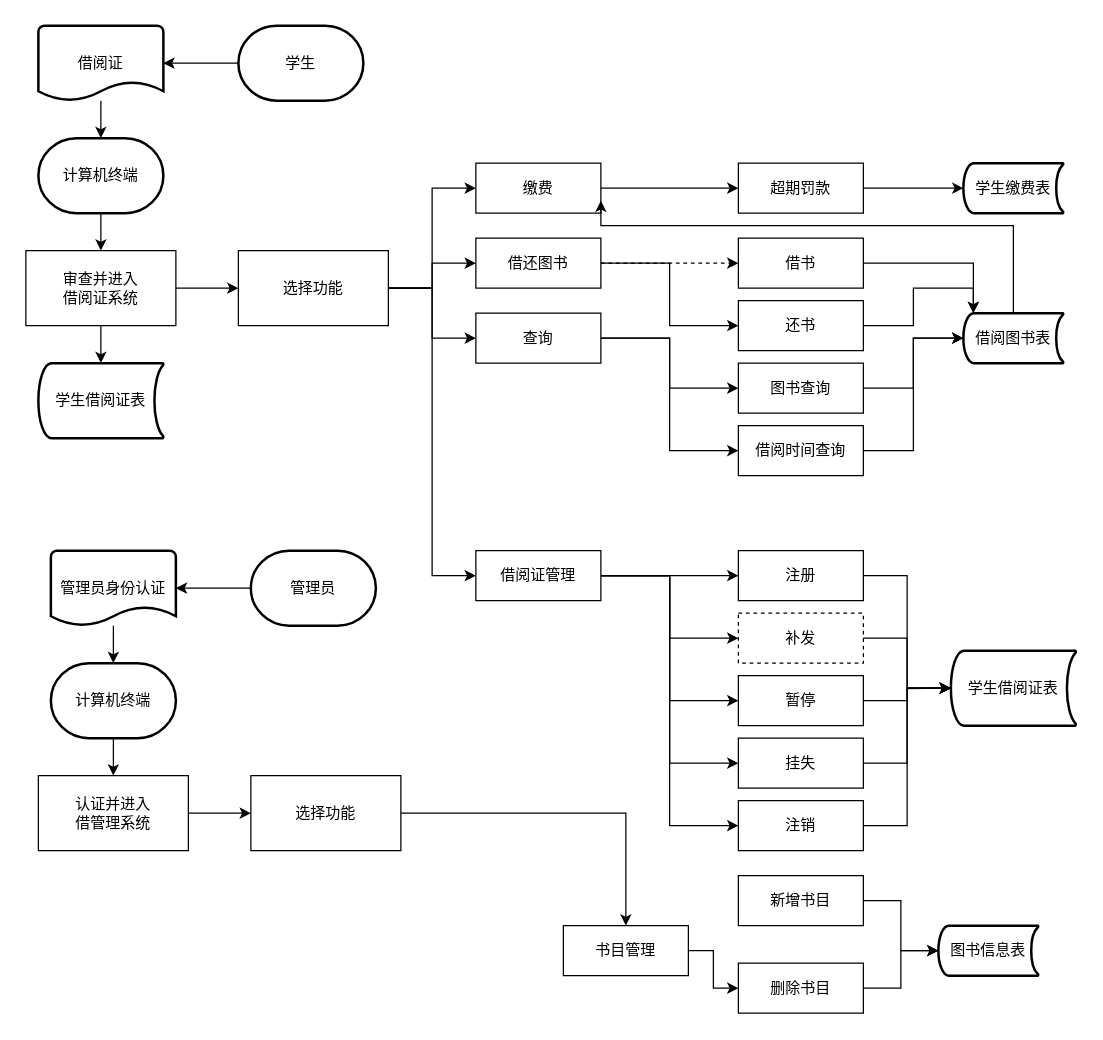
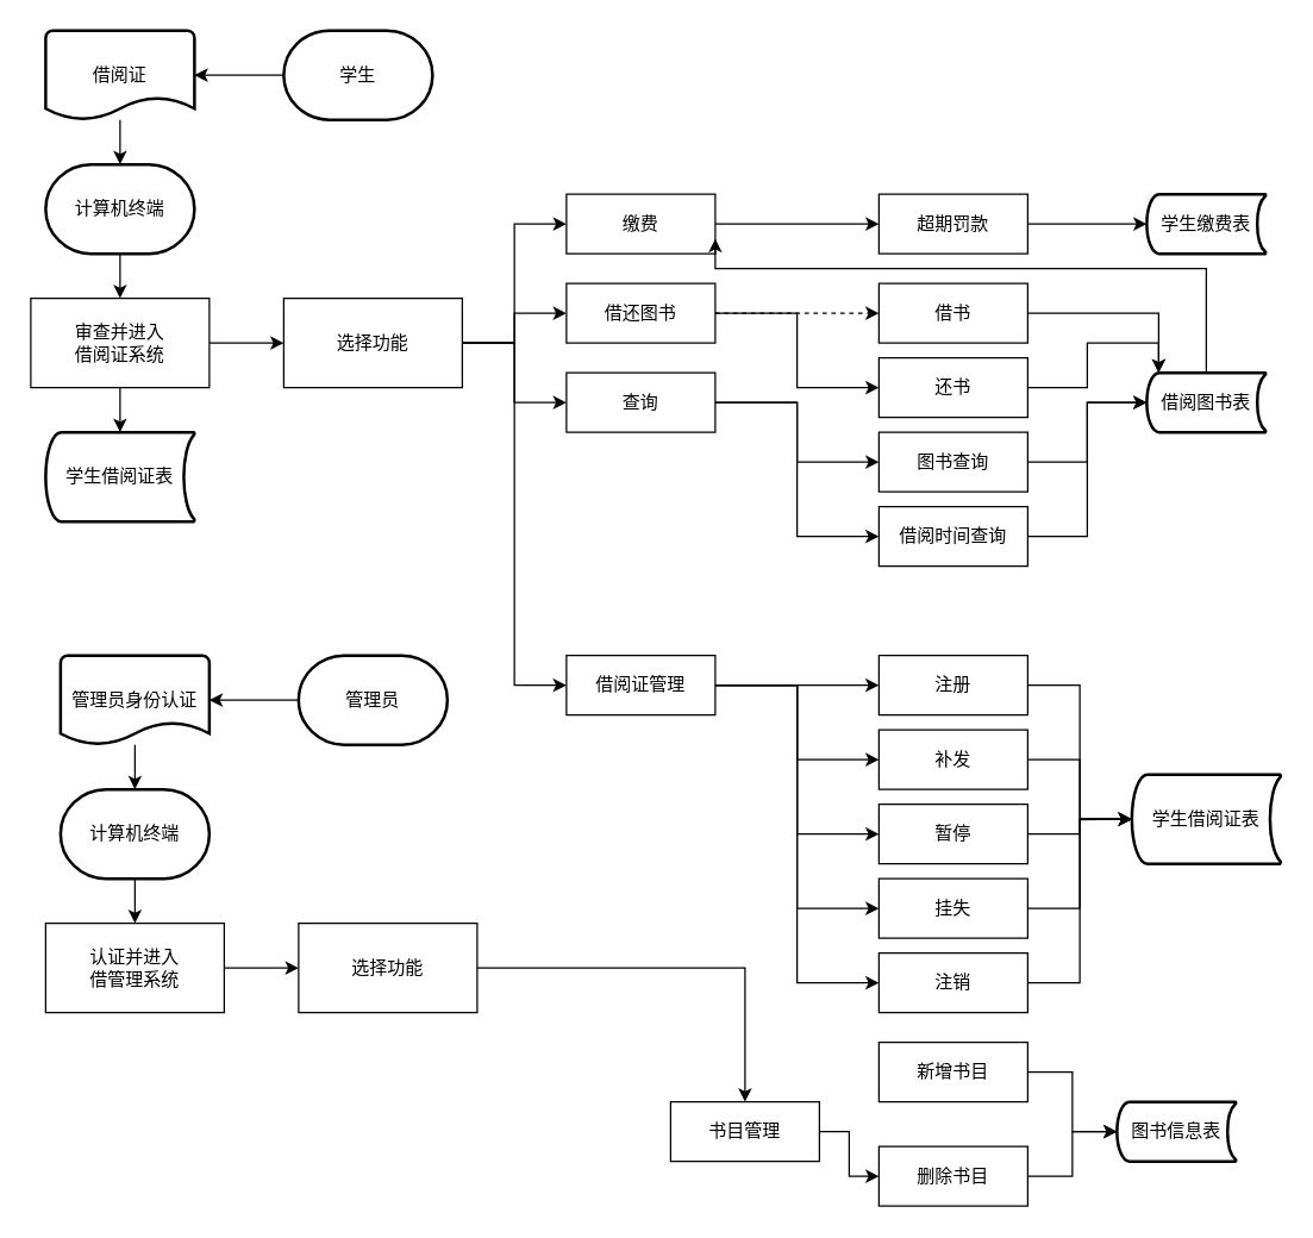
  <mxCell id="0" />
  <mxCell id="1" parent="0" />
  <mxCell id="2" value="" style="edgeStyle=orthogonalEdgeStyle;rounded=0;orthogonalLoop=1;jettySize=auto;html=1;" edge="1" parent="1" source="3" target="7"><mxGeometry relative="1" as="geometry" /></mxCell>
  <mxCell id="3" value="借阅证" style="strokeWidth=2;html=1;shape=mxgraph.flowchart.document2;whiteSpace=wrap;size=0.25;" vertex="1" parent="1"><mxGeometry x="30" y="20" width="100" height="60" as="geometry" /></mxCell>
  <mxCell id="4" value="" style="edgeStyle=orthogonalEdgeStyle;rounded=0;orthogonalLoop=1;jettySize=auto;html=1;" edge="1" parent="1" source="5" target="3"><mxGeometry relative="1" as="geometry" /></mxCell>
  <mxCell id="5" value="学生" style="strokeWidth=2;html=1;shape=mxgraph.flowchart.terminator;whiteSpace=wrap;" vertex="1" parent="1"><mxGeometry x="190" y="20" width="100" height="60" as="geometry" /></mxCell>
  <mxCell id="6" value="" style="edgeStyle=orthogonalEdgeStyle;rounded=0;orthogonalLoop=1;jettySize=auto;html=1;" edge="1" parent="1" source="7" target="10"><mxGeometry relative="1" as="geometry" /></mxCell>
  <mxCell id="7" value="计算机终端" style="strokeWidth=2;html=1;shape=mxgraph.flowchart.terminator;whiteSpace=wrap;" vertex="1" parent="1"><mxGeometry x="30" y="110" width="100" height="60" as="geometry" /></mxCell>
  <mxCell id="8" value="" style="edgeStyle=orthogonalEdgeStyle;rounded=0;orthogonalLoop=1;jettySize=auto;html=1;" edge="1" parent="1" source="10" target="15"><mxGeometry relative="1" as="geometry" /></mxCell>
  <mxCell id="9" value="" style="edgeStyle=orthogonalEdgeStyle;rounded=0;orthogonalLoop=1;jettySize=auto;html=1;" edge="1" parent="1" source="10" target="16"><mxGeometry relative="1" as="geometry" /></mxCell>
  <mxCell id="10" value="审查并进入&lt;div&gt;借阅证系统&lt;/div&gt;" style="rounded=0;whiteSpace=wrap;html=1;" vertex="1" parent="1"><mxGeometry x="20" y="200" width="120" height="60" as="geometry" /></mxCell>
  <mxCell id="11" style="edgeStyle=orthogonalEdgeStyle;rounded=0;orthogonalLoop=1;jettySize=auto;html=1;exitX=1;exitY=0.5;exitDx=0;exitDy=0;entryX=0;entryY=0.5;entryDx=0;entryDy=0;" edge="1" parent="1" source="15" target="18"><mxGeometry relative="1" as="geometry" /></mxCell>
  <mxCell id="12" style="edgeStyle=orthogonalEdgeStyle;rounded=0;orthogonalLoop=1;jettySize=auto;html=1;exitX=1;exitY=0.5;exitDx=0;exitDy=0;entryX=0;entryY=0.5;entryDx=0;entryDy=0;" edge="1" parent="1" source="15" target="21"><mxGeometry relative="1" as="geometry" /></mxCell>
  <mxCell id="13" style="edgeStyle=orthogonalEdgeStyle;rounded=0;orthogonalLoop=1;jettySize=auto;html=1;exitX=1;exitY=0.5;exitDx=0;exitDy=0;" edge="1" parent="1" source="15" target="24"><mxGeometry relative="1" as="geometry" /></mxCell>
  <mxCell id="14" style="edgeStyle=orthogonalEdgeStyle;rounded=0;orthogonalLoop=1;jettySize=auto;html=1;exitX=1;exitY=0.5;exitDx=0;exitDy=0;entryX=0;entryY=0.5;entryDx=0;entryDy=0;" edge="1" parent="1" source="15" target="30"><mxGeometry relative="1" as="geometry" /></mxCell>
  <mxCell id="15" value="选择功能" style="rounded=0;whiteSpace=wrap;html=1;" vertex="1" parent="1"><mxGeometry x="190" y="200" width="120" height="60" as="geometry" /></mxCell>
  <mxCell id="16" value="学生借阅证表" style="strokeWidth=2;html=1;shape=mxgraph.flowchart.stored_data;whiteSpace=wrap;" vertex="1" parent="1"><mxGeometry x="30" y="290" width="100" height="60" as="geometry" /></mxCell>
  <mxCell id="17" value="" style="edgeStyle=orthogonalEdgeStyle;rounded=0;orthogonalLoop=1;jettySize=auto;html=1;" edge="1" parent="1" source="71" target="31"><mxGeometry relative="1" as="geometry" /></mxCell>
  <mxCell id="18" value="缴费" style="rounded=0;whiteSpace=wrap;html=1;" vertex="1" parent="1"><mxGeometry x="380" y="130" width="100" height="40" as="geometry" /></mxCell>
  <mxCell id="19" style="edgeStyle=orthogonalEdgeStyle;rounded=0;orthogonalLoop=1;jettySize=auto;html=1;exitX=1;exitY=0.5;exitDx=0;exitDy=0;entryX=0;entryY=0.5;entryDx=0;entryDy=0;dashed=1;" edge="1" parent="1" source="21" target="62"><mxGeometry relative="1" as="geometry" /></mxCell>
  <mxCell id="20" style="edgeStyle=orthogonalEdgeStyle;rounded=0;orthogonalLoop=1;jettySize=auto;html=1;exitX=1;exitY=0.5;exitDx=0;exitDy=0;entryX=0;entryY=0.5;entryDx=0;entryDy=0;" edge="1" parent="1" source="21" target="63"><mxGeometry relative="1" as="geometry" /></mxCell>
  <mxCell id="21" value="借还图书" style="rounded=0;whiteSpace=wrap;html=1;" vertex="1" parent="1"><mxGeometry x="380" y="190" width="100" height="40" as="geometry" /></mxCell>
  <mxCell id="22" style="edgeStyle=orthogonalEdgeStyle;rounded=0;orthogonalLoop=1;jettySize=auto;html=1;exitX=1;exitY=0.5;exitDx=0;exitDy=0;entryX=0;entryY=0.5;entryDx=0;entryDy=0;" edge="1" parent="1" source="24" target="66"><mxGeometry relative="1" as="geometry" /></mxCell>
  <mxCell id="23" style="edgeStyle=orthogonalEdgeStyle;rounded=0;orthogonalLoop=1;jettySize=auto;html=1;exitX=1;exitY=0.5;exitDx=0;exitDy=0;entryX=0;entryY=0.5;entryDx=0;entryDy=0;" edge="1" parent="1" source="24" target="67"><mxGeometry relative="1" as="geometry" /></mxCell>
  <mxCell id="24" value="查询" style="rounded=0;whiteSpace=wrap;html=1;" vertex="1" parent="1"><mxGeometry x="380" y="250" width="100" height="40" as="geometry" /></mxCell>
  <mxCell id="25" style="edgeStyle=orthogonalEdgeStyle;rounded=0;orthogonalLoop=1;jettySize=auto;html=1;exitX=1;exitY=0.5;exitDx=0;exitDy=0;entryX=0;entryY=0.5;entryDx=0;entryDy=0;" edge="1" parent="1" source="30" target="51"><mxGeometry relative="1" as="geometry" /></mxCell>
  <mxCell id="26" style="edgeStyle=orthogonalEdgeStyle;rounded=0;orthogonalLoop=1;jettySize=auto;html=1;exitX=1;exitY=0.5;exitDx=0;exitDy=0;entryX=0;entryY=0.5;entryDx=0;entryDy=0;" edge="1" parent="1" source="30" target="52"><mxGeometry relative="1" as="geometry" /></mxCell>
  <mxCell id="27" style="edgeStyle=orthogonalEdgeStyle;rounded=0;orthogonalLoop=1;jettySize=auto;html=1;exitX=1;exitY=0.5;exitDx=0;exitDy=0;entryX=0;entryY=0.5;entryDx=0;entryDy=0;" edge="1" parent="1" source="30" target="54"><mxGeometry relative="1" as="geometry" /></mxCell>
  <mxCell id="28" style="edgeStyle=orthogonalEdgeStyle;rounded=0;orthogonalLoop=1;jettySize=auto;html=1;exitX=1;exitY=0.5;exitDx=0;exitDy=0;entryX=0;entryY=0.5;entryDx=0;entryDy=0;" edge="1" parent="1" source="30" target="55"><mxGeometry relative="1" as="geometry" /></mxCell>
  <mxCell id="29" style="edgeStyle=orthogonalEdgeStyle;rounded=0;orthogonalLoop=1;jettySize=auto;html=1;exitX=1;exitY=0.5;exitDx=0;exitDy=0;entryX=0;entryY=0.5;entryDx=0;entryDy=0;" edge="1" parent="1" source="30" target="56"><mxGeometry relative="1" as="geometry" /></mxCell>
  <mxCell id="30" value="借阅证管理" style="rounded=0;whiteSpace=wrap;html=1;" vertex="1" parent="1"><mxGeometry x="380" y="440" width="100" height="40" as="geometry" /></mxCell>
  <mxCell id="31" value="学生缴费表" style="strokeWidth=2;html=1;shape=mxgraph.flowchart.stored_data;whiteSpace=wrap;" vertex="1" parent="1"><mxGeometry x="770" y="130" width="80" height="40" as="geometry" /></mxCell>
  <mxCell id="32" style="edgeStyle=orthogonalEdgeStyle;rounded=0;orthogonalLoop=1;jettySize=auto;html=1;exitX=0.5;exitY=0;exitDx=0;exitDy=0;exitPerimeter=0;entryX=1;entryY=0.75;entryDx=0;entryDy=0;" edge="1" parent="1"><mxGeometry relative="1" as="geometry"><mxPoint x="810" y="250" as="sourcePoint" /><mxPoint x="480" y="160" as="targetPoint" /><Array as="points"><mxPoint x="810" y="180" /><mxPoint x="480" y="180" /></Array></mxGeometry></mxCell>
  <mxCell id="33" value="借阅图书表" style="strokeWidth=2;html=1;shape=mxgraph.flowchart.stored_data;whiteSpace=wrap;" vertex="1" parent="1"><mxGeometry x="770" y="250" width="80" height="40" as="geometry" /></mxCell>
  <mxCell id="34" value="" style="edgeStyle=orthogonalEdgeStyle;rounded=0;orthogonalLoop=1;jettySize=auto;html=1;" edge="1" parent="1" source="35" target="39"><mxGeometry relative="1" as="geometry" /></mxCell>
  <mxCell id="35" value="管理员身份认证" style="strokeWidth=2;html=1;shape=mxgraph.flowchart.document2;whiteSpace=wrap;size=0.25;" vertex="1" parent="1"><mxGeometry x="40" y="440" width="100" height="60" as="geometry" /></mxCell>
  <mxCell id="36" value="" style="edgeStyle=orthogonalEdgeStyle;rounded=0;orthogonalLoop=1;jettySize=auto;html=1;" edge="1" parent="1" source="37" target="35"><mxGeometry relative="1" as="geometry" /></mxCell>
  <mxCell id="37" value="管理员" style="strokeWidth=2;html=1;shape=mxgraph.flowchart.terminator;whiteSpace=wrap;" vertex="1" parent="1"><mxGeometry x="200" y="440" width="100" height="60" as="geometry" /></mxCell>
  <mxCell id="38" value="" style="edgeStyle=orthogonalEdgeStyle;rounded=0;orthogonalLoop=1;jettySize=auto;html=1;" edge="1" parent="1" source="39" target="41"><mxGeometry relative="1" as="geometry" /></mxCell>
  <mxCell id="39" value="计算机终端" style="strokeWidth=2;html=1;shape=mxgraph.flowchart.terminator;whiteSpace=wrap;" vertex="1" parent="1"><mxGeometry x="40" y="530" width="100" height="60" as="geometry" /></mxCell>
  <mxCell id="40" value="" style="edgeStyle=orthogonalEdgeStyle;rounded=0;orthogonalLoop=1;jettySize=auto;html=1;" edge="1" parent="1" source="41" target="43"><mxGeometry relative="1" as="geometry" /></mxCell>
  <mxCell id="41" value="认证并进入&lt;div&gt;借管理系统&lt;/div&gt;" style="rounded=0;whiteSpace=wrap;html=1;" vertex="1" parent="1"><mxGeometry x="30" y="620" width="120" height="60" as="geometry" /></mxCell>
  <mxCell id="42" value="" style="edgeStyle=orthogonalEdgeStyle;rounded=0;orthogonalLoop=1;jettySize=auto;html=1;" edge="1" parent="1" source="43" target="45"><mxGeometry relative="1" as="geometry" /></mxCell>
  <mxCell id="43" value="选择功能" style="rounded=0;whiteSpace=wrap;html=1;" vertex="1" parent="1"><mxGeometry x="200" y="620" width="120" height="60" as="geometry" /></mxCell>
  <mxCell id="44" style="edgeStyle=orthogonalEdgeStyle;rounded=0;orthogonalLoop=1;jettySize=auto;html=1;exitX=1;exitY=0.5;exitDx=0;exitDy=0;" edge="1" parent="1" source="45" target="47"><mxGeometry relative="1" as="geometry" /></mxCell>
  <mxCell id="45" value="书目管理" style="rounded=0;whiteSpace=wrap;html=1;" vertex="1" parent="1"><mxGeometry x="450" y="740" width="100" height="40" as="geometry" /></mxCell>
  <mxCell id="46" value="新增书目" style="rounded=0;whiteSpace=wrap;html=1;" vertex="1" parent="1"><mxGeometry x="590" y="700" width="100" height="40" as="geometry" /></mxCell>
  <mxCell id="47" value="删除书目" style="rounded=0;whiteSpace=wrap;html=1;" vertex="1" parent="1"><mxGeometry x="590" y="770" width="100" height="40" as="geometry" /></mxCell>
  <mxCell id="48" value="图书信息表" style="strokeWidth=2;html=1;shape=mxgraph.flowchart.stored_data;whiteSpace=wrap;" vertex="1" parent="1"><mxGeometry x="750" y="740" width="80" height="40" as="geometry" /></mxCell>
  <mxCell id="49" style="edgeStyle=orthogonalEdgeStyle;rounded=0;orthogonalLoop=1;jettySize=auto;html=1;exitX=1;exitY=0.5;exitDx=0;exitDy=0;entryX=0;entryY=0.5;entryDx=0;entryDy=0;entryPerimeter=0;" edge="1" parent="1" source="46" target="48"><mxGeometry relative="1" as="geometry" /></mxCell>
  <mxCell id="50" style="edgeStyle=orthogonalEdgeStyle;rounded=0;orthogonalLoop=1;jettySize=auto;html=1;exitX=1;exitY=0.5;exitDx=0;exitDy=0;entryX=0;entryY=0.5;entryDx=0;entryDy=0;entryPerimeter=0;" edge="1" parent="1" source="47" target="48"><mxGeometry relative="1" as="geometry" /></mxCell>
  <mxCell id="51" value="注册" style="rounded=0;whiteSpace=wrap;html=1;" vertex="1" parent="1"><mxGeometry x="590" y="440" width="100" height="40" as="geometry" /></mxCell>
- <mxCell id="52" value="补发" style="rounded=0;whiteSpace=wrap;html=1;dashed=1;" vertex="1" parent="1"><mxGeometry x="590" y="490" width="100" height="40" as="geometry" /></mxCell>
+ <mxCell id="52" value="补发" style="rounded=0;whiteSpace=wrap;html=1;" vertex="1" parent="1"><mxGeometry x="590" y="490" width="100" height="40" as="geometry" /></mxCell>
  <mxCell id="53" style="edgeStyle=orthogonalEdgeStyle;rounded=0;orthogonalLoop=1;jettySize=auto;html=1;exitX=1;exitY=0.5;exitDx=0;exitDy=0;" edge="1" parent="1" source="54"><mxGeometry relative="1" as="geometry"><mxPoint x="760" y="550" as="targetPoint" /></mxGeometry></mxCell>
  <mxCell id="54" value="暂停" style="rounded=0;whiteSpace=wrap;html=1;" vertex="1" parent="1"><mxGeometry x="590" y="540" width="100" height="40" as="geometry" /></mxCell>
  <mxCell id="55" value="挂失" style="rounded=0;whiteSpace=wrap;html=1;" vertex="1" parent="1"><mxGeometry x="590" y="590" width="100" height="40" as="geometry" /></mxCell>
  <mxCell id="56" value="注销" style="rounded=0;whiteSpace=wrap;html=1;" vertex="1" parent="1"><mxGeometry x="590" y="640" width="100" height="40" as="geometry" /></mxCell>
  <mxCell id="57" value="学生借阅证表" style="strokeWidth=2;html=1;shape=mxgraph.flowchart.stored_data;whiteSpace=wrap;" vertex="1" parent="1"><mxGeometry x="760" y="520" width="100" height="60" as="geometry" /></mxCell>
  <mxCell id="58" style="edgeStyle=orthogonalEdgeStyle;rounded=0;orthogonalLoop=1;jettySize=auto;html=1;exitX=1;exitY=0.5;exitDx=0;exitDy=0;entryX=0;entryY=0.5;entryDx=0;entryDy=0;entryPerimeter=0;" edge="1" parent="1" source="51" target="57"><mxGeometry relative="1" as="geometry" /></mxCell>
  <mxCell id="59" style="edgeStyle=orthogonalEdgeStyle;rounded=0;orthogonalLoop=1;jettySize=auto;html=1;exitX=1;exitY=0.5;exitDx=0;exitDy=0;entryX=0;entryY=0.5;entryDx=0;entryDy=0;entryPerimeter=0;" edge="1" parent="1" source="52" target="57"><mxGeometry relative="1" as="geometry" /></mxCell>
  <mxCell id="60" style="edgeStyle=orthogonalEdgeStyle;rounded=0;orthogonalLoop=1;jettySize=auto;html=1;exitX=1;exitY=0.5;exitDx=0;exitDy=0;entryX=0;entryY=0.5;entryDx=0;entryDy=0;entryPerimeter=0;" edge="1" parent="1" source="55" target="57"><mxGeometry relative="1" as="geometry" /></mxCell>
  <mxCell id="61" style="edgeStyle=orthogonalEdgeStyle;rounded=0;orthogonalLoop=1;jettySize=auto;html=1;exitX=1;exitY=0.5;exitDx=0;exitDy=0;entryX=0;entryY=0.5;entryDx=0;entryDy=0;entryPerimeter=0;" edge="1" parent="1" source="56" target="57"><mxGeometry relative="1" as="geometry" /></mxCell>
  <mxCell id="62" value="借书" style="rounded=0;whiteSpace=wrap;html=1;" vertex="1" parent="1"><mxGeometry x="590" y="190" width="100" height="40" as="geometry" /></mxCell>
  <mxCell id="63" value="还书" style="rounded=0;whiteSpace=wrap;html=1;" vertex="1" parent="1"><mxGeometry x="590" y="240" width="100" height="40" as="geometry" /></mxCell>
  <mxCell id="64" style="edgeStyle=orthogonalEdgeStyle;rounded=0;orthogonalLoop=1;jettySize=auto;html=1;exitX=1;exitY=0.5;exitDx=0;exitDy=0;entryX=0.1;entryY=0;entryDx=0;entryDy=0;entryPerimeter=0;" edge="1" parent="1" source="62" target="33"><mxGeometry relative="1" as="geometry" /></mxCell>
  <mxCell id="65" style="edgeStyle=orthogonalEdgeStyle;rounded=0;orthogonalLoop=1;jettySize=auto;html=1;exitX=1;exitY=0.5;exitDx=0;exitDy=0;entryX=0.1;entryY=0;entryDx=0;entryDy=0;entryPerimeter=0;" edge="1" parent="1" source="63" target="33"><mxGeometry relative="1" as="geometry" /></mxCell>
  <mxCell id="66" value="图书查询" style="rounded=0;whiteSpace=wrap;html=1;" vertex="1" parent="1"><mxGeometry x="590" y="290" width="100" height="40" as="geometry" /></mxCell>
  <mxCell id="67" value="借阅时间查询" style="rounded=0;whiteSpace=wrap;html=1;" vertex="1" parent="1"><mxGeometry x="590" y="340" width="100" height="40" as="geometry" /></mxCell>
  <mxCell id="68" style="edgeStyle=orthogonalEdgeStyle;rounded=0;orthogonalLoop=1;jettySize=auto;html=1;exitX=1;exitY=0.5;exitDx=0;exitDy=0;entryX=0;entryY=0.5;entryDx=0;entryDy=0;entryPerimeter=0;" edge="1" parent="1" source="66" target="33"><mxGeometry relative="1" as="geometry" /></mxCell>
  <mxCell id="69" style="edgeStyle=orthogonalEdgeStyle;rounded=0;orthogonalLoop=1;jettySize=auto;html=1;exitX=1;exitY=0.5;exitDx=0;exitDy=0;entryX=0;entryY=0.5;entryDx=0;entryDy=0;entryPerimeter=0;" edge="1" parent="1" source="67" target="33"><mxGeometry relative="1" as="geometry" /></mxCell>
  <mxCell id="70" value="" style="edgeStyle=orthogonalEdgeStyle;rounded=0;orthogonalLoop=1;jettySize=auto;html=1;" edge="1" parent="1" source="18" target="71"><mxGeometry relative="1" as="geometry"><mxPoint x="480" y="150" as="sourcePoint" /><mxPoint x="770" y="150" as="targetPoint" /></mxGeometry></mxCell>
  <mxCell id="71" value="超期罚款" style="rounded=0;whiteSpace=wrap;html=1;" vertex="1" parent="1"><mxGeometry x="590" y="130" width="100" height="40" as="geometry" /></mxCell>
